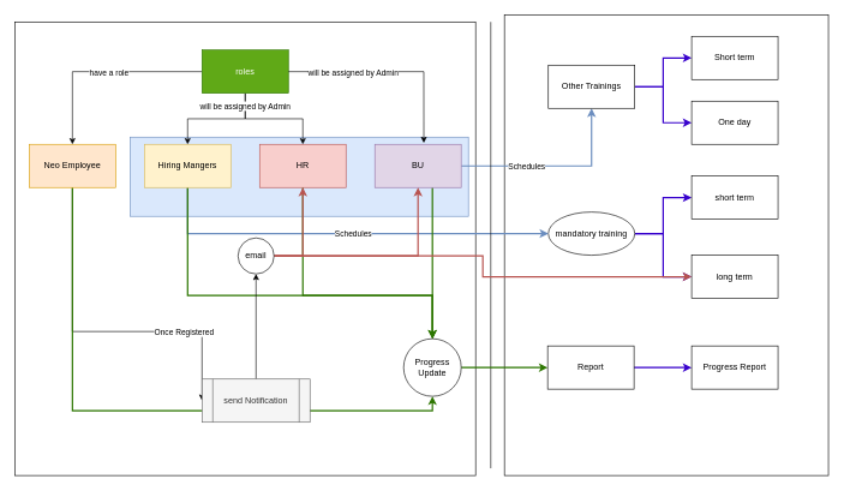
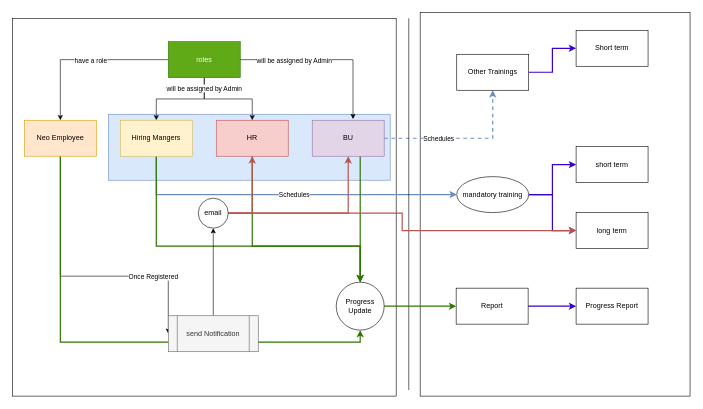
  <mxCell id="0" />
  <mxCell id="1" parent="0" />
  <mxCell id="2" value="" style="rounded=0;whiteSpace=wrap;html=1;" vertex="1" parent="1"><mxGeometry x="700" y="20" width="450" height="640" as="geometry" /></mxCell>
  <mxCell id="3" value="" style="rounded=0;whiteSpace=wrap;html=1;" vertex="1" parent="1"><mxGeometry x="20" y="30" width="640" height="630" as="geometry" /></mxCell>
  <mxCell id="4" value="" style="rounded=0;whiteSpace=wrap;html=1;fillColor=#dae8fc;strokeColor=#6c8ebf;" vertex="1" parent="1"><mxGeometry x="180" y="190" width="470" height="110" as="geometry" /></mxCell>
  <mxCell id="5" style="edgeStyle=orthogonalEdgeStyle;rounded=0;orthogonalLoop=1;jettySize=auto;html=1;entryX=0;entryY=0.5;entryDx=0;entryDy=0;" edge="1" parent="1" source="8" target="39"><mxGeometry relative="1" as="geometry"><Array as="points"><mxPoint x="100" y="460" /></Array></mxGeometry></mxCell>
  <mxCell id="6" value="Once Registered" style="edgeLabel;html=1;align=center;verticalAlign=middle;resizable=0;points=[];" vertex="1" connectable="0" parent="5"><mxGeometry x="0.489" relative="1" as="geometry"><mxPoint as="offset" /></mxGeometry></mxCell>
  <mxCell id="7" style="edgeStyle=orthogonalEdgeStyle;rounded=0;orthogonalLoop=1;jettySize=auto;html=1;entryX=0.5;entryY=1;entryDx=0;entryDy=0;fillColor=#60a917;strokeColor=#2D7600;strokeWidth=2;" edge="1" parent="1" source="8" target="48"><mxGeometry relative="1" as="geometry"><Array as="points"><mxPoint x="100" y="570" /><mxPoint x="600" y="570" /></Array></mxGeometry></mxCell>
  <mxCell id="8" value="Neo Employee" style="rounded=0;whiteSpace=wrap;html=1;fillColor=#ffe6cc;strokeColor=#d79b00;" vertex="1" parent="1"><mxGeometry x="40" y="200" width="120" height="60" as="geometry" /></mxCell>
  <mxCell id="9" style="edgeStyle=orthogonalEdgeStyle;rounded=0;orthogonalLoop=1;jettySize=auto;html=1;entryX=0;entryY=0.5;entryDx=0;entryDy=0;fillColor=#6a00ff;strokeColor=#3700CC;strokeWidth=2;" edge="1" parent="1" source="11" target="12"><mxGeometry relative="1" as="geometry" /></mxCell>
  <mxCell id="10" style="edgeStyle=orthogonalEdgeStyle;rounded=0;orthogonalLoop=1;jettySize=auto;html=1;entryX=0;entryY=0.5;entryDx=0;entryDy=0;fillColor=#6a00ff;strokeColor=#3700CC;strokeWidth=2;" edge="1" parent="1" source="11" target="13"><mxGeometry relative="1" as="geometry" /></mxCell>
  <mxCell id="11" value="mandatory training" style="ellipse;whiteSpace=wrap;html=1;" vertex="1" parent="1"><mxGeometry x="761" y="294" width="120" height="60" as="geometry" /></mxCell>
  <mxCell id="12" value="short term" style="rounded=0;whiteSpace=wrap;html=1;" vertex="1" parent="1"><mxGeometry x="960" y="244" width="120" height="60" as="geometry" /></mxCell>
  <mxCell id="13" value="long term" style="rounded=0;whiteSpace=wrap;html=1;" vertex="1" parent="1"><mxGeometry x="960" y="354" width="120" height="60" as="geometry" /></mxCell>
  <mxCell id="14" style="edgeStyle=orthogonalEdgeStyle;rounded=0;orthogonalLoop=1;jettySize=auto;html=1;entryX=0.5;entryY=0;entryDx=0;entryDy=0;" edge="1" parent="1" source="19" target="8"><mxGeometry relative="1" as="geometry" /></mxCell>
  <mxCell id="15" value="have a role" style="edgeLabel;html=1;align=center;verticalAlign=middle;resizable=0;points=[];" vertex="1" connectable="0" parent="14"><mxGeometry x="-0.075" y="1" relative="1" as="geometry"><mxPoint as="offset" /></mxGeometry></mxCell>
  <mxCell id="16" style="edgeStyle=orthogonalEdgeStyle;rounded=0;orthogonalLoop=1;jettySize=auto;html=1;entryX=0.5;entryY=0;entryDx=0;entryDy=0;" edge="1" parent="1" source="19" target="23"><mxGeometry relative="1" as="geometry" /></mxCell>
  <mxCell id="17" style="edgeStyle=orthogonalEdgeStyle;rounded=0;orthogonalLoop=1;jettySize=auto;html=1;entryX=0.5;entryY=0;entryDx=0;entryDy=0;" edge="1" parent="1" source="19" target="37"><mxGeometry relative="1" as="geometry" /></mxCell>
  <mxCell id="18" value="will be assigned by Admin" style="edgeLabel;html=1;align=center;verticalAlign=middle;resizable=0;points=[];" vertex="1" connectable="0" parent="17"><mxGeometry x="-0.775" y="-1" relative="1" as="geometry"><mxPoint as="offset" /></mxGeometry></mxCell>
  <mxCell id="19" value="roles" style="rounded=0;whiteSpace=wrap;html=1;fillColor=#60a917;fontColor=#ffffff;strokeColor=#2D7600;" vertex="1" parent="1"><mxGeometry x="280" y="69" width="120" height="60" as="geometry" /></mxCell>
  <mxCell id="20" style="edgeStyle=orthogonalEdgeStyle;rounded=0;orthogonalLoop=1;jettySize=auto;html=1;entryX=0;entryY=0.5;entryDx=0;entryDy=0;fillColor=#dae8fc;strokeColor=#6c8ebf;strokeWidth=2;" edge="1" parent="1" source="23" target="11"><mxGeometry relative="1" as="geometry"><Array as="points"><mxPoint x="260" y="324" /></Array></mxGeometry></mxCell>
  <mxCell id="21" value="Schedules" style="edgeLabel;html=1;align=center;verticalAlign=middle;resizable=0;points=[];" vertex="1" connectable="0" parent="20"><mxGeometry x="0.037" relative="1" as="geometry"><mxPoint as="offset" /></mxGeometry></mxCell>
  <mxCell id="22" style="edgeStyle=orthogonalEdgeStyle;rounded=0;orthogonalLoop=1;jettySize=auto;html=1;entryX=0.5;entryY=0;entryDx=0;entryDy=0;fillColor=#60a917;strokeColor=#2D7600;strokeWidth=2;" edge="1" parent="1" source="23" target="48"><mxGeometry relative="1" as="geometry"><Array as="points"><mxPoint x="260" y="410" /><mxPoint x="600" y="410" /></Array></mxGeometry></mxCell>
  <mxCell id="23" value="Hiring Mangers" style="rounded=0;whiteSpace=wrap;html=1;fillColor=#fff2cc;strokeColor=#d6b656;" vertex="1" parent="1"><mxGeometry x="200" y="200" width="120" height="60" as="geometry" /></mxCell>
- <mxCell id="24" style="edgeStyle=orthogonalEdgeStyle;rounded=0;orthogonalLoop=1;jettySize=auto;html=1;entryX=0.5;entryY=1;entryDx=0;entryDy=0;fillColor=#dae8fc;strokeColor=#6c8ebf;strokeWidth=2;" edge="1" parent="1" source="27" target="33"><mxGeometry relative="1" as="geometry" /></mxCell>
+ <mxCell id="24" style="edgeStyle=orthogonalEdgeStyle;rounded=0;orthogonalLoop=1;jettySize=auto;html=1;entryX=0.5;entryY=1;entryDx=0;entryDy=0;fillColor=#dae8fc;strokeColor=#6c8ebf;strokeWidth=2;dashed=1;" edge="1" parent="1" source="27" target="33"><mxGeometry relative="1" as="geometry" /></mxCell>
  <mxCell id="25" value="Schedules" style="edgeLabel;html=1;align=center;verticalAlign=middle;resizable=0;points=[];" vertex="1" connectable="0" parent="24"><mxGeometry x="-0.313" relative="1" as="geometry"><mxPoint as="offset" /></mxGeometry></mxCell>
  <mxCell id="26" style="edgeStyle=orthogonalEdgeStyle;rounded=0;orthogonalLoop=1;jettySize=auto;html=1;fillColor=#60a917;strokeColor=#2D7600;strokeWidth=2;" edge="1" parent="1" source="27" target="48"><mxGeometry relative="1" as="geometry"><Array as="points"><mxPoint x="600" y="340" /><mxPoint x="600" y="340" /></Array></mxGeometry></mxCell>
  <mxCell id="27" value="BU" style="rounded=0;whiteSpace=wrap;html=1;fillColor=#e1d5e7;strokeColor=#9673a6;" vertex="1" parent="1"><mxGeometry x="520" y="200" width="120" height="60" as="geometry" /></mxCell>
  <mxCell id="28" style="edgeStyle=orthogonalEdgeStyle;rounded=0;orthogonalLoop=1;jettySize=auto;html=1;entryX=0.567;entryY=-0.033;entryDx=0;entryDy=0;entryPerimeter=0;" edge="1" parent="1" source="19" target="27"><mxGeometry relative="1" as="geometry" /></mxCell>
  <mxCell id="29" value="will be assigned by Admin" style="edgeLabel;html=1;align=center;verticalAlign=middle;resizable=0;points=[];" vertex="1" connectable="0" parent="28"><mxGeometry x="-0.38" y="-1" relative="1" as="geometry"><mxPoint as="offset" /></mxGeometry></mxCell>
  <mxCell id="30" value="" style="endArrow=none;html=1;rounded=0;" edge="1" parent="1"><mxGeometry width="50" height="50" relative="1" as="geometry"><mxPoint x="681" y="650" as="sourcePoint" /><mxPoint x="681" y="30" as="targetPoint" /></mxGeometry></mxCell>
  <mxCell id="31" style="edgeStyle=orthogonalEdgeStyle;rounded=0;orthogonalLoop=1;jettySize=auto;html=1;entryX=0;entryY=0.5;entryDx=0;entryDy=0;fillColor=#6a00ff;strokeColor=#3700CC;strokeWidth=2;" edge="1" parent="1" source="33" target="34"><mxGeometry relative="1" as="geometry" /></mxCell>
- <mxCell id="32" style="edgeStyle=orthogonalEdgeStyle;rounded=0;orthogonalLoop=1;jettySize=auto;html=1;entryX=0;entryY=0.5;entryDx=0;entryDy=0;fillColor=#6a00ff;strokeColor=#3700CC;strokeWidth=2;" edge="1" parent="1" source="33" target="35"><mxGeometry relative="1" as="geometry" /></mxCell>
  <mxCell id="33" value="Other Trainings" style="rounded=0;whiteSpace=wrap;html=1;" vertex="1" parent="1"><mxGeometry x="761" y="90" width="120" height="60" as="geometry" /></mxCell>
  <mxCell id="34" value="Short term" style="rounded=0;whiteSpace=wrap;html=1;" vertex="1" parent="1"><mxGeometry x="960" y="50" width="120" height="60" as="geometry" /></mxCell>
- <mxCell id="35" value="One day" style="rounded=0;whiteSpace=wrap;html=1;" vertex="1" parent="1"><mxGeometry x="960" y="140" width="120" height="60" as="geometry" /></mxCell>
  <mxCell id="36" style="edgeStyle=orthogonalEdgeStyle;rounded=0;orthogonalLoop=1;jettySize=auto;html=1;fillColor=#60a917;strokeColor=#2D7600;strokeWidth=2;" edge="1" parent="1" source="37" target="48"><mxGeometry relative="1" as="geometry"><Array as="points"><mxPoint x="420" y="410" /><mxPoint x="600" y="410" /></Array></mxGeometry></mxCell>
  <mxCell id="37" value="HR" style="rounded=0;whiteSpace=wrap;html=1;fillColor=#f8cecc;strokeColor=#b85450;" vertex="1" parent="1"><mxGeometry x="360" y="200" width="120" height="60" as="geometry" /></mxCell>
  <mxCell id="38" style="edgeStyle=orthogonalEdgeStyle;rounded=0;orthogonalLoop=1;jettySize=auto;html=1;entryX=0.5;entryY=1;entryDx=0;entryDy=0;" edge="1" parent="1" source="39" target="43"><mxGeometry relative="1" as="geometry" /></mxCell>
  <mxCell id="39" value="send Notification" style="shape=process;whiteSpace=wrap;html=1;backgroundOutline=1;fillColor=#f5f5f5;strokeColor=#666666;fontColor=#333333;" vertex="1" parent="1"><mxGeometry x="280" y="526" width="150" height="60" as="geometry" /></mxCell>
  <mxCell id="40" style="edgeStyle=orthogonalEdgeStyle;rounded=0;orthogonalLoop=1;jettySize=auto;html=1;strokeWidth=2;fillColor=#f8cecc;strokeColor=#b85450;" edge="1" parent="1" source="43" target="13"><mxGeometry relative="1" as="geometry" /></mxCell>
  <mxCell id="41" style="edgeStyle=orthogonalEdgeStyle;rounded=0;orthogonalLoop=1;jettySize=auto;html=1;entryX=0.5;entryY=1;entryDx=0;entryDy=0;fillColor=#f8cecc;strokeColor=#b85450;strokeWidth=2;exitX=1;exitY=0.5;exitDx=0;exitDy=0;" edge="1" parent="1" source="43" target="37"><mxGeometry relative="1" as="geometry"><Array as="points"><mxPoint x="420" y="355" /></Array></mxGeometry></mxCell>
  <mxCell id="42" style="edgeStyle=orthogonalEdgeStyle;rounded=0;orthogonalLoop=1;jettySize=auto;html=1;entryX=0.5;entryY=1;entryDx=0;entryDy=0;fillColor=#f8cecc;strokeColor=#b85450;strokeWidth=2;exitX=1;exitY=0.5;exitDx=0;exitDy=0;" edge="1" parent="1" source="43" target="27"><mxGeometry relative="1" as="geometry"><Array as="points"><mxPoint x="580" y="355" /></Array></mxGeometry></mxCell>
  <mxCell id="43" value="email" style="ellipse;whiteSpace=wrap;html=1;aspect=fixed;" vertex="1" parent="1"><mxGeometry x="330" y="330" width="50" height="50" as="geometry" /></mxCell>
  <mxCell id="44" style="edgeStyle=orthogonalEdgeStyle;rounded=0;orthogonalLoop=1;jettySize=auto;html=1;entryX=0;entryY=0.5;entryDx=0;entryDy=0;strokeWidth=2;fillColor=#6a00ff;strokeColor=#3700CC;" edge="1" parent="1" source="45" target="46"><mxGeometry relative="1" as="geometry" /></mxCell>
  <mxCell id="45" value="Report" style="rounded=0;whiteSpace=wrap;html=1;" vertex="1" parent="1"><mxGeometry x="760" y="480" width="120" height="60" as="geometry" /></mxCell>
  <mxCell id="46" value="Progress Report" style="rounded=0;whiteSpace=wrap;html=1;" vertex="1" parent="1"><mxGeometry x="960" y="480" width="120" height="60" as="geometry" /></mxCell>
  <mxCell id="47" style="edgeStyle=orthogonalEdgeStyle;rounded=0;orthogonalLoop=1;jettySize=auto;html=1;fillColor=#60a917;strokeColor=#2D7600;strokeWidth=2;" edge="1" parent="1" source="48" target="45"><mxGeometry relative="1" as="geometry" /></mxCell>
  <mxCell id="48" value="Progress Update" style="ellipse;whiteSpace=wrap;html=1;aspect=fixed;" vertex="1" parent="1"><mxGeometry x="560" y="470" width="80" height="80" as="geometry" /></mxCell>
